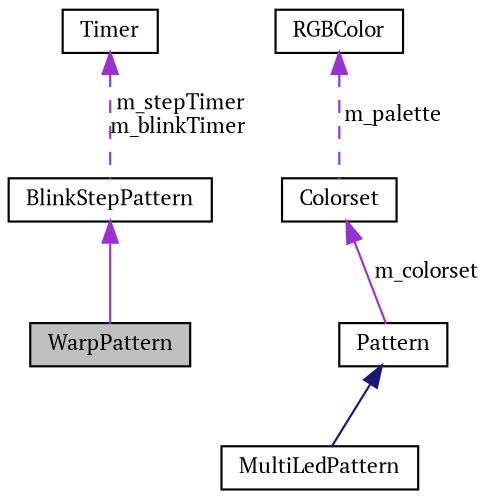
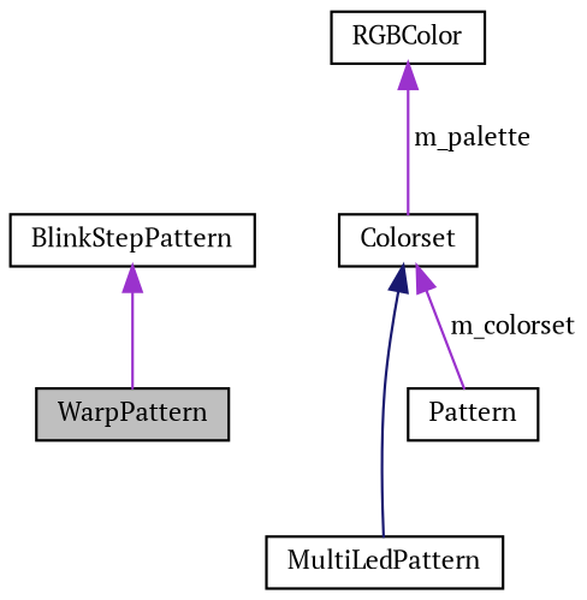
  digraph {
    fontname="PT Serif"
    node [color=black fontname="PT Serif" fontsize=10 shape=record]
    edge [color=darkorchid3 dir=back fontname="PT Serif" fontsize=10 labelfontname=Helvetica labelfontsize=10 style=solid]
    n1 [fillcolor=grey75 fontcolor=black height=0.2 label=WarpPattern style=filled width=0.4]
    n2 [height=0.2 label=BlinkStepPattern width=0.4]
    n3 [height=0.2 label=MultiLedPattern width=0.4]
    n4 [height=0.2 label=Pattern width=0.4]
    n5 [height=0.2 label=Colorset width=0.4]
    n6 [height=0.2 label=RGBColor width=0.4]
-   n7 [height=0.2 label=Timer width=0.4]
    n2 -> n1
-   n4 -> n3 [color=midnightblue]
+   n5 -> n3 [color=midnightblue]
    n5 -> n4 [label=" m_colorset"]
-   n6 -> n5 [label=" m_palette" style=dashed]
-   n7 -> n2 [label=" m_stepTimer\nm_blinkTimer" style=dashed]
+   n6 -> n5 [label=" m_palette"]
  }
